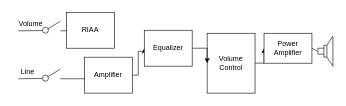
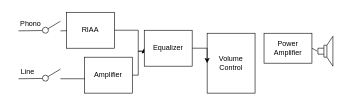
  <mxCell id="0" />
  <mxCell id="1" parent="0" />
+ <mxCell id="2" style="edgeStyle=orthogonalEdgeStyle;rounded=0;orthogonalLoop=1;jettySize=auto;html=1;exitX=1;exitY=0.5;exitDx=0;exitDy=0;entryX=0;entryY=0.5;entryDx=0;entryDy=0;" parent="1" source="3" target="11" edge="1"><mxGeometry relative="1" as="geometry"><Array as="points"><mxPoint x="230" y="50" /><mxPoint x="230" y="85" /></Array></mxGeometry></mxCell>
  <mxCell id="3" value="RIAA" style="rounded=0;whiteSpace=wrap;html=1;" parent="1" vertex="1"><mxGeometry x="110" y="20" width="80" height="60" as="geometry" /></mxCell>
  <mxCell id="4" style="edgeStyle=orthogonalEdgeStyle;rounded=0;orthogonalLoop=1;jettySize=auto;html=1;exitX=1;exitY=0.5;exitDx=0;exitDy=0;entryX=0;entryY=0.5;entryDx=0;entryDy=0;" parent="1" source="5" target="11" edge="1"><mxGeometry relative="1" as="geometry"><Array as="points"><mxPoint x="230" y="125" /><mxPoint x="230" y="85" /></Array></mxGeometry></mxCell>
  <mxCell id="5" value="Amplifier" style="rounded=0;whiteSpace=wrap;html=1;" parent="1" vertex="1"><mxGeometry x="140" y="95" width="80" height="60" as="geometry" /></mxCell>
  <mxCell id="6" value="" style="endArrow=none;html=1;rounded=0;" parent="1" edge="1"><mxGeometry width="50" height="50" relative="1" as="geometry"><mxPoint x="30" y="51" as="sourcePoint" /><mxPoint x="70" y="50.5" as="targetPoint" /></mxGeometry></mxCell>
- <mxCell id="7" value="&lt;div&gt;Volume&lt;/div&gt;" style="text;html=1;align=center;verticalAlign=middle;resizable=0;points=[];autosize=1;strokeColor=none;fillColor=none;" parent="1" vertex="1"><mxGeometry x="20" y="25" width="60" height="30" as="geometry" /></mxCell>
- <mxCell id="8" style="edgeStyle=orthogonalEdgeStyle;rounded=0;orthogonalLoop=1;jettySize=auto;html=1;exitX=1;exitY=0.5;exitDx=0;exitDy=0;entryX=0;entryY=0.5;entryDx=0;entryDy=0;" parent="1" source="9" target="12" edge="1"><mxGeometry relative="1" as="geometry" /></mxCell>
+ <mxCell id="7" value="&lt;div&gt;Phono&lt;/div&gt;" style="text;html=1;align=center;verticalAlign=middle;resizable=0;points=[];autosize=1;strokeColor=none;fillColor=none;" parent="1" vertex="1"><mxGeometry x="20" y="25" width="60" height="30" as="geometry" /></mxCell>
  <mxCell id="9" value="Volume&lt;br&gt;Control" style="rounded=0;whiteSpace=wrap;html=1;" parent="1" vertex="1"><mxGeometry x="345" y="55" width="80" height="100" as="geometry" /></mxCell>
  <mxCell id="10" style="edgeStyle=orthogonalEdgeStyle;rounded=0;orthogonalLoop=1;jettySize=auto;html=1;exitX=1;exitY=0.5;exitDx=0;exitDy=0;entryX=0;entryY=0.5;entryDx=0;entryDy=0;" parent="1" source="11" target="9" edge="1"><mxGeometry relative="1" as="geometry" /></mxCell>
  <mxCell id="11" value="Equalizer" style="rounded=0;whiteSpace=wrap;html=1;" parent="1" vertex="1"><mxGeometry x="240" y="50" width="80" height="60" as="geometry" /></mxCell>
  <mxCell id="12" value="Power Amplifier" style="rounded=0;whiteSpace=wrap;html=1;" parent="1" vertex="1"><mxGeometry x="440" y="55" width="80" height="50" as="geometry" /></mxCell>
  <mxCell id="13" value="" style="pointerEvents=1;verticalLabelPosition=bottom;shadow=0;dashed=0;align=center;html=1;verticalAlign=top;shape=mxgraph.electrical.electro-mechanical.loudspeaker;" parent="1" vertex="1"><mxGeometry x="530" y="60" width="25" height="50" as="geometry" /></mxCell>
  <mxCell id="14" value="" style="endArrow=none;html=1;rounded=0;exitX=0;exitY=0.6;exitDx=0;exitDy=0;exitPerimeter=0;entryX=0;entryY=0.4;entryDx=0;entryDy=0;entryPerimeter=0;" parent="1" source="13" target="13" edge="1"><mxGeometry width="50" height="50" relative="1" as="geometry"><mxPoint x="700" y="185" as="sourcePoint" /><mxPoint x="750" y="135" as="targetPoint" /></mxGeometry></mxCell>
  <mxCell id="15" value="" style="endArrow=none;html=1;rounded=0;entryX=1;entryY=0.5;entryDx=0;entryDy=0;exitX=-0.04;exitY=0.5;exitDx=0;exitDy=0;exitPerimeter=0;" parent="1" source="13" target="12" edge="1"><mxGeometry width="50" height="50" relative="1" as="geometry"><mxPoint x="700" y="185" as="sourcePoint" /><mxPoint x="750" y="135" as="targetPoint" /></mxGeometry></mxCell>
  <mxCell id="16" value="" style="ellipse;whiteSpace=wrap;html=1;aspect=fixed;" parent="1" vertex="1"><mxGeometry x="70" y="45" width="10" height="10" as="geometry" /></mxCell>
  <mxCell id="17" value="" style="endArrow=none;html=1;rounded=0;" edge="1" parent="1" source="16"><mxGeometry width="50" height="50" relative="1" as="geometry"><mxPoint x="120" y="95" as="sourcePoint" /><mxPoint x="100" y="35" as="targetPoint" /></mxGeometry></mxCell>
  <mxCell id="18" value="" style="endArrow=none;html=1;rounded=0;entryX=0.008;entryY=0.513;entryDx=0;entryDy=0;entryPerimeter=0;" edge="1" parent="1" target="3"><mxGeometry width="50" height="50" relative="1" as="geometry"><mxPoint x="100" y="51" as="sourcePoint" /><mxPoint x="140" y="45" as="targetPoint" /></mxGeometry></mxCell>
  <mxCell id="19" value="" style="endArrow=none;html=1;rounded=0;" edge="1" parent="1"><mxGeometry width="50" height="50" relative="1" as="geometry"><mxPoint x="30" y="131" as="sourcePoint" /><mxPoint x="70" y="130.5" as="targetPoint" /></mxGeometry></mxCell>
  <mxCell id="20" value="" style="ellipse;whiteSpace=wrap;html=1;aspect=fixed;" vertex="1" parent="1"><mxGeometry x="70" y="125" width="10" height="10" as="geometry" /></mxCell>
  <mxCell id="21" value="" style="endArrow=none;html=1;rounded=0;" edge="1" parent="1" source="20"><mxGeometry width="50" height="50" relative="1" as="geometry"><mxPoint x="120" y="175" as="sourcePoint" /><mxPoint x="100" y="115" as="targetPoint" /></mxGeometry></mxCell>
  <mxCell id="22" value="" style="endArrow=none;html=1;rounded=0;entryX=0.008;entryY=0.513;entryDx=0;entryDy=0;entryPerimeter=0;" edge="1" parent="1"><mxGeometry width="50" height="50" relative="1" as="geometry"><mxPoint x="100" y="131" as="sourcePoint" /><mxPoint x="141" y="131" as="targetPoint" /></mxGeometry></mxCell>
  <mxCell id="23" value="Line" style="text;html=1;align=center;verticalAlign=middle;resizable=0;points=[];autosize=1;strokeColor=none;fillColor=none;" vertex="1" parent="1"><mxGeometry x="20" y="105" width="50" height="30" as="geometry" /></mxCell>
